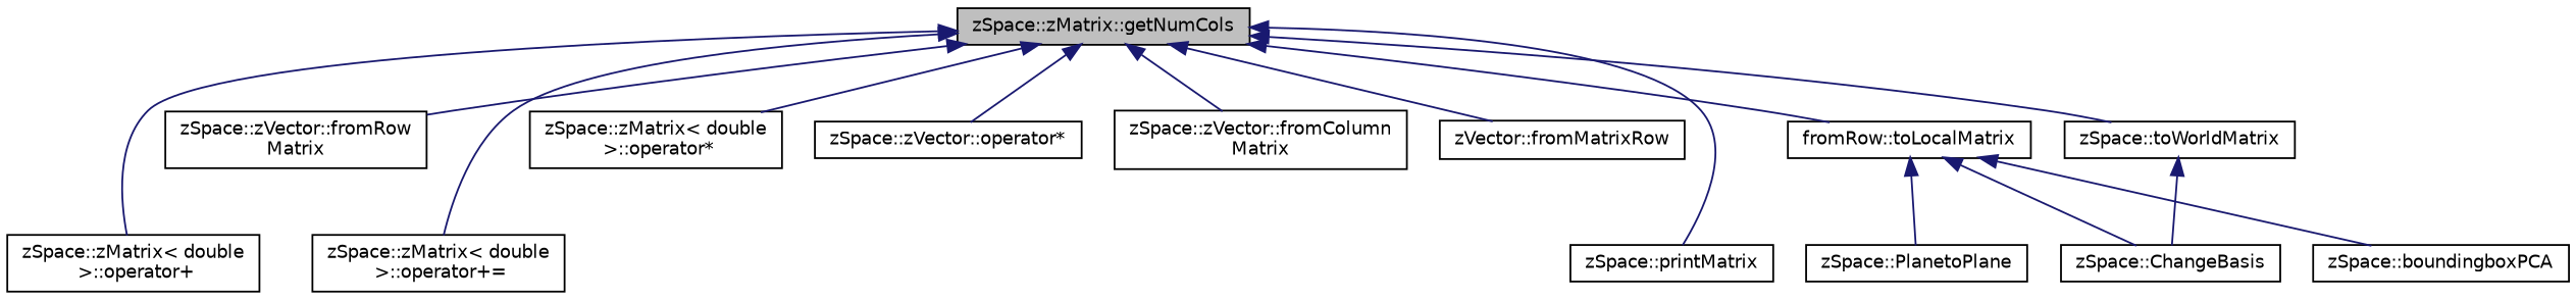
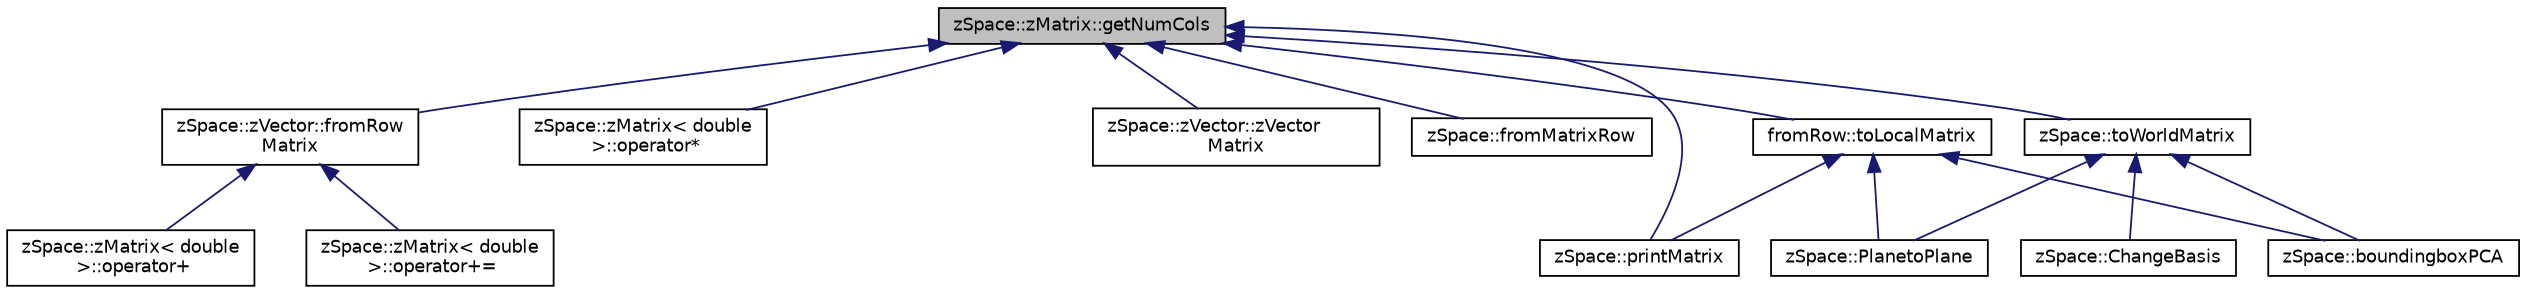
  digraph {
    rankdir=TB
    node [color=black fillcolor=white fontname=Helvetica fontsize=10 shape=record style=filled]
    edge [color=midnightblue dir=back fontname=Helvetica fontsize=10 labelfontname=Helvetica labelfontsize=10 style=solid]
    n1 [fillcolor=grey75 fontcolor=black height=0.2 label="zSpace::zMatrix::getNumCols" width=0.4]
    n2 [height=0.2 label="zSpace::zMatrix\< double\l \>::operator+" width=0.4]
    n3 [height=0.2 label="zSpace::zMatrix\< double\l \>::operator*" width=0.4]
    n4 [height=0.2 label="zSpace::zMatrix\< double\l \>::operator+=" width=0.4]
-   n5 [height=0.2 label="zSpace::zVector::operator*" width=0.4]
    n6 [height=0.2 label="zSpace::zVector::fromRow\lMatrix" width=0.4]
-   n7 [height=0.2 label="zSpace::zVector::fromColumn\lMatrix" width=0.4]
-   n8 [height=0.2 label="zVector::fromMatrixRow" width=0.4]
+   n7 [height=0.2 label="zSpace::zVector::zVector\lMatrix" width=0.4]
+   n8 [height=0.2 label="zSpace::fromMatrixRow" width=0.4]
    n9 [height=0.2 label="zSpace::toWorldMatrix" width=0.4]
    n10 [height=0.2 label="fromRow::toLocalMatrix" width=0.4]
    n11 [height=0.2 label="zSpace::printMatrix" width=0.4]
    n12 [height=0.2 label="zSpace::PlanetoPlane" width=0.4]
    n13 [height=0.2 label="zSpace::ChangeBasis" width=0.4]
    n14 [height=0.2 label="zSpace::boundingboxPCA" width=0.4]
-   n1 -> n2
+   n6 -> n2
    n1 -> n3
-   n1 -> n4
-   n1 -> n5
+   n6 -> n4
    n1 -> n6
    n1 -> n7
    n1 -> n8
    n1 -> n9
    n1 -> n10
    n1 -> n11
+   n9 -> n12
    n9 -> n13
+   n9 -> n14
    n10 -> n12
-   n10 -> n13
+   n10 -> n11
    n10 -> n14
  }
